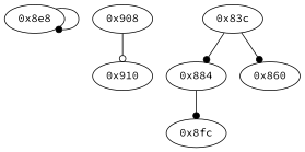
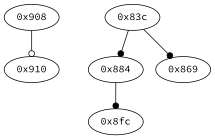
  digraph {
    fontname="Source Code Pro"
    node [fontname="Source Code Pro"]
    edge [arrowhead=dot fontname="Source Code Pro"]
-   "0x8e8" [opcode="[u'mov', u'bl', u'and', u'bl', u'b']"]
    "0x908" [opcode="[u'ldr', u'add']"]
    "0x910" [opcode="[u'bl', u'mov', u'bl']"]
    "0x884" [opcode="[u'ldr', u'ldr', u'ldr', u'add', u'add', u'bl', u'mov', u'cmp', u'b']"]
    "0x8fc" [opcode="[u'ldr', u'add', u'b']"]
-   "0x860" [opcode="[u'ldr', u'ldr', u'ldr', u'ldr', u'sub', u'mov', u'sub', u'pop']"]
+   "0x860" [opcode="[u'ldr', u'ldr', u'ldr', u'ldr', u'sub', u'mov', u'sub', u'pop']" label="0x869"]
    "0x83c" [opcode="[u'push', u'add', u'sub', u'ldr', u'cmp', u'ldr', u'ldr', u'str', u'b']"]
-   "0x8e8" -> "0x8e8"
    "0x908" -> "0x910" [arrowhead=odot]
    "0x884" -> "0x8fc"
    "0x83c" -> "0x884"
    "0x83c" -> "0x860"
  }
